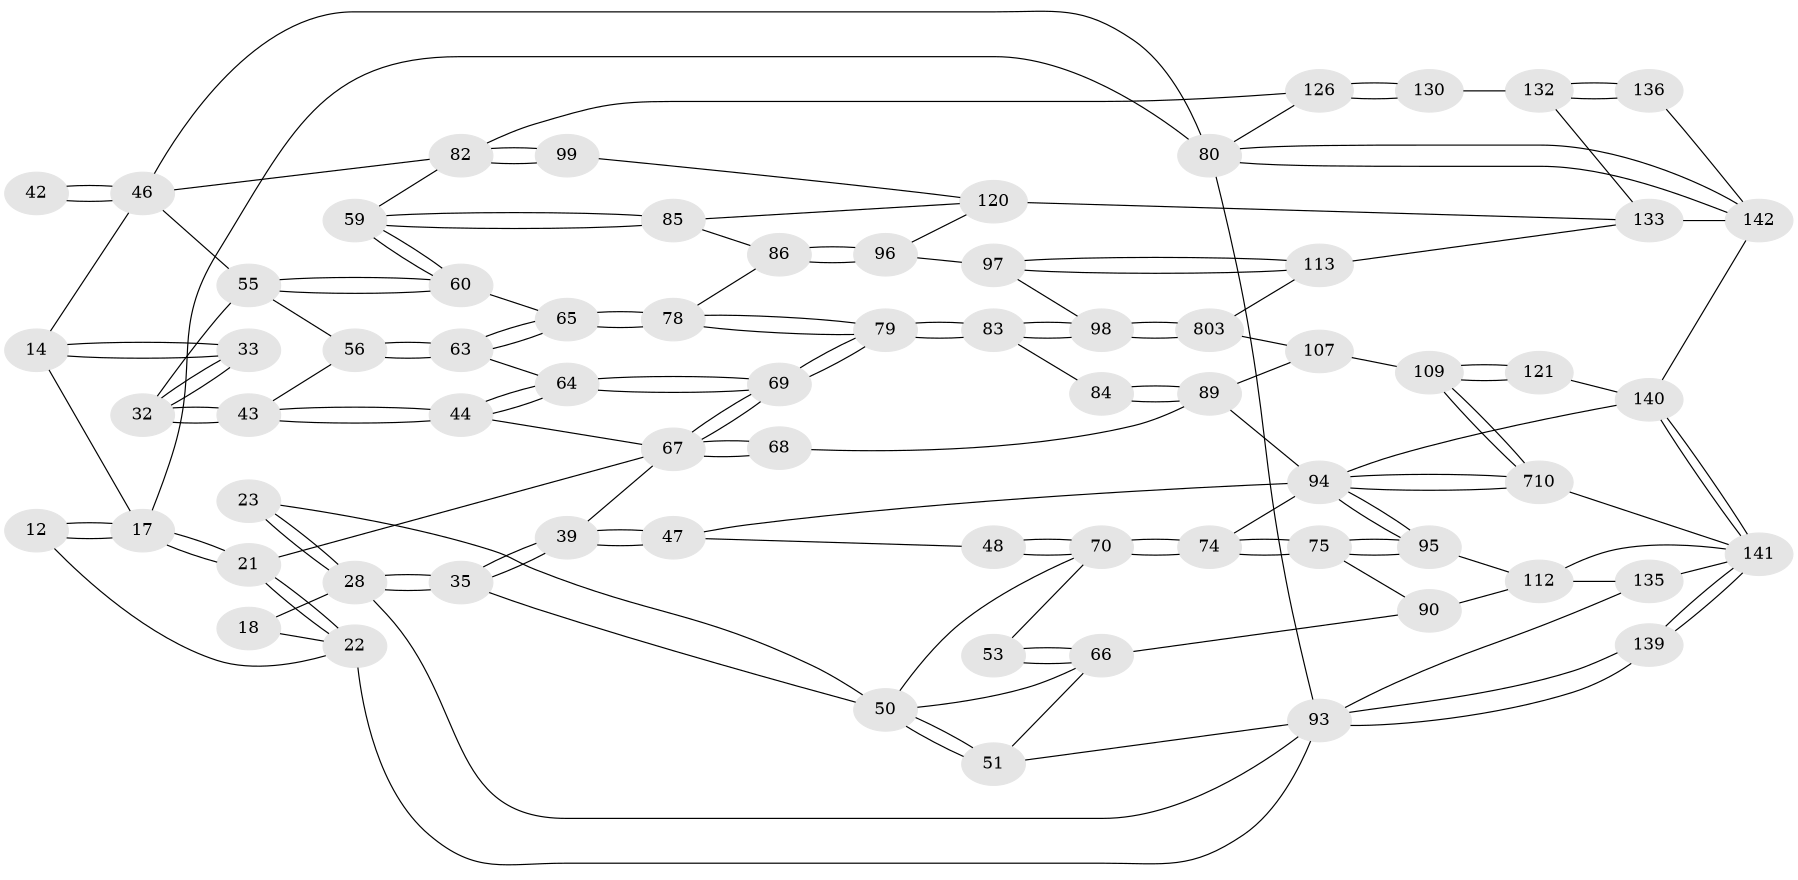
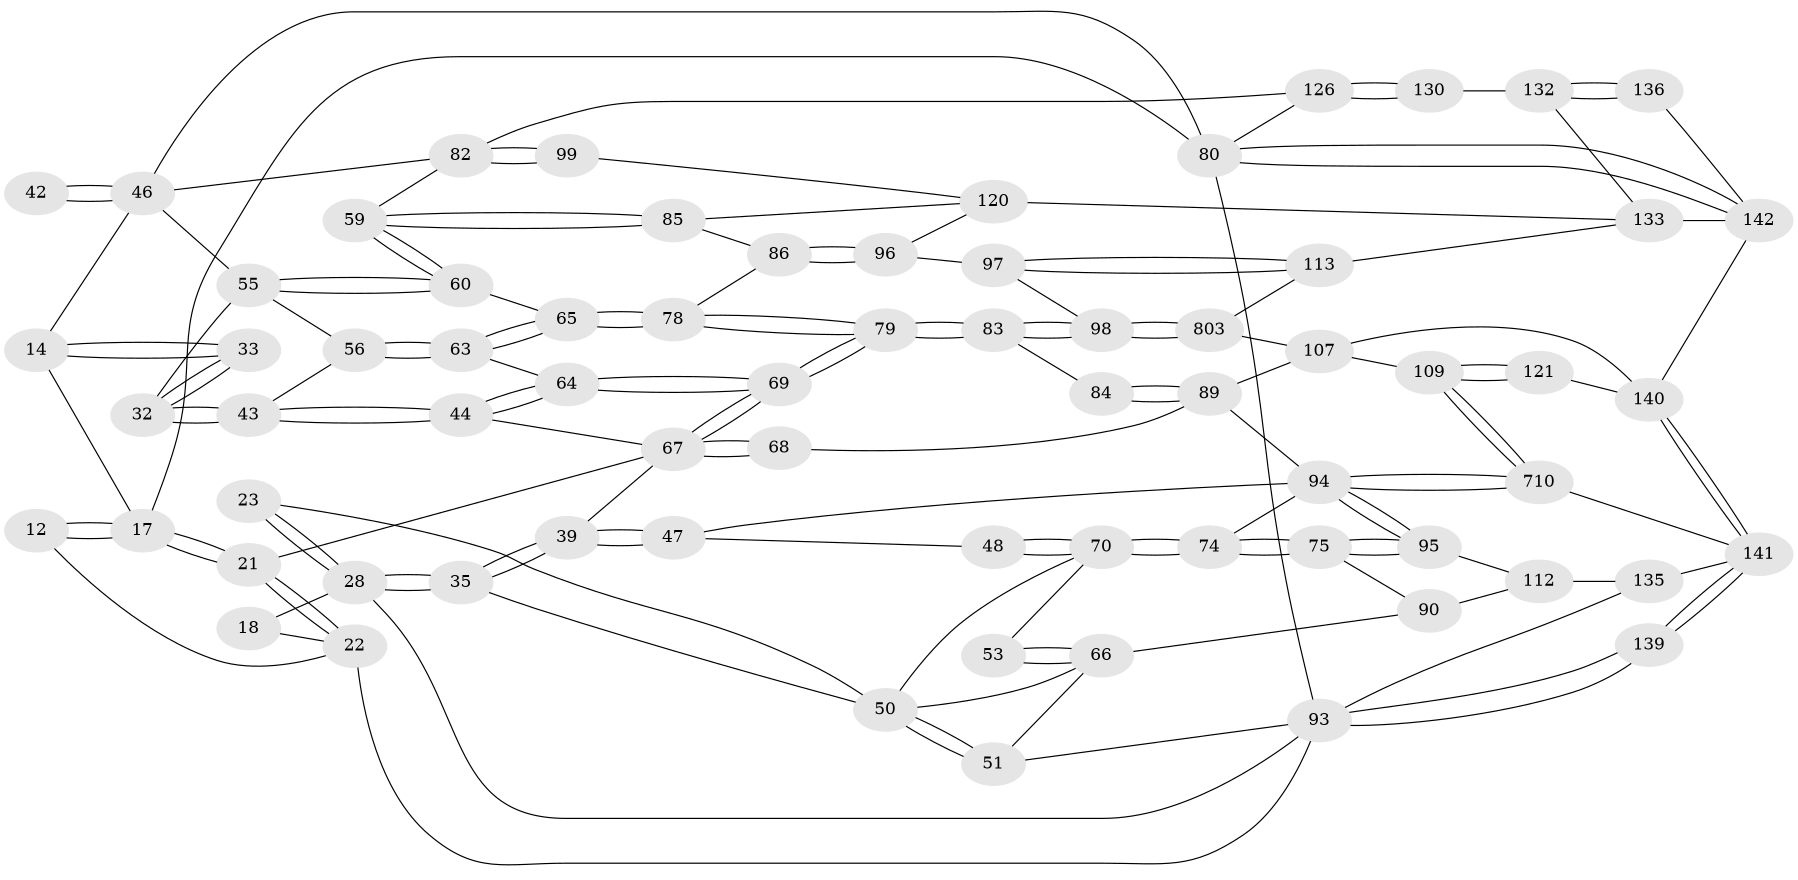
  graph {
    rankdir=LR
    node [color=gray90 style=filled]
    12 [super="+8"]
    17 [super="+16+15"]
    22 [super="+10"]
    21
    80 [super="+4"]
    93 [super="+6"]
    14 [super="+13"]
    33
    46 [super="+30+29+27"]
    55 [super="+31"]
    82 [super="+57+58"]
    67 [super="+45+40+41"]
    126 [super="+81"]
    142 [super="+137"]
    18
    28 [super="+20"]
    35
    69
    68
    135 [super="+92+115"]
    139
    23
    50 [super="+37+24"]
    70 [super="+52+49"]
    51 [super="+25"]
    66 [super="+62+54"]
    39
    32
    43
    44
    56
    60
    47
    48
    94 [super="+88+77+73"]
    42
    64
    63
    99
    95
    n41 [label=710]
    74
    90 [super="+76"]
    53
    65
    59
    85
    86
    120 [super="+102+101"]
    78
    79
    112 [super="+105+106+91"]
    89 [super="+87+72"]
    107 [super="+104"]
    83
    75
    96
    84
    98
    130 [super="+119+118"]
    n61 [label=803]
    133 [super="+124+125"]
    97
    109 [super="+108"]
    140 [super="+128+129+122"]
    141 [super="+123+138"]
    113
    121
    132 [super="+131"]
    136
    12 -- 17 [weight=3]
    12 -- 17
    12 -- 22
    17 -- 21
    17 -- 21
    17 -- 80
    22 -- 93
    21 -- 22
    21 -- 22
    21 -- 67
    80 -- 93 [weight=2]
    80 -- 126
    80 -- 142
    80 -- 142
    93 -- 135
    93 -- 139
    93 -- 139
    14 -- 17 [weight=2]
    14 -- 33
    14 -- 33
    14 -- 46
    46 -- 80
    46 -- 55
    46 -- 82
    55 -- 56
    55 -- 60
    55 -- 60
    82 -- 126
    82 -- 99 [weight=2]
    82 -- 99
    67 -- 69
    67 -- 69
    67 -- 68 [weight=2]
    67 -- 68
    126 -- 130 [weight=2]
    126 -- 130
    18 -- 22 [weight=2]
    18 -- 28
    28 -- 93
    28 -- 35
    28 -- 35
    35 -- 50
    35 -- 39
    35 -- 39
    69 -- 79
    69 -- 79
    68 -- 89
    135 -- 141 [weight=2]
    139 -- 141 [weight=2]
    139 -- 141
    23 -- 28 [weight=2]
    23 -- 28
    23 -- 50
    50 -- 70
    50 -- 51 [weight=2]
    50 -- 51
    50 -- 66
    70 -- 74
    70 -- 74
    51 -- 93
    51 -- 66
    66 -- 90 [weight=2]
    39 -- 67
    39 -- 47
    39 -- 47
    32 -- 33
    32 -- 33
    32 -- 55
    32 -- 43
    32 -- 43
    43 -- 44
    43 -- 44
    43 -- 56
    44 -- 67
    44 -- 64
    44 -- 64
    56 -- 63
    56 -- 63
    60 -- 65
    47 -- 48
    47 -- 94
    48 -- 70 [weight=2]
    48 -- 70
    94 -- 95
    94 -- 95
    94 -- n41
    94 -- n41
    42 -- 46 [weight=3]
    42 -- 46
    64 -- 69
    64 -- 69
    63 -- 64
    63 -- 65
    63 -- 65
    99 -- 120
    95 -- 112
    n41 -- 141
    74 -- 94
    74 -- 75
    74 -- 75
    90 -- 112
    53 -- 70
    53 -- 66 [weight=2]
    53 -- 66
    65 -- 78
    65 -- 78
    59 -- 82
    59 -- 60
    59 -- 60
    59 -- 85
    59 -- 85
    85 -- 86
    85 -- 120
    86 -- 96
    86 -- 96
    120 -- 133
    78 -- 86
    78 -- 79
    78 -- 79
    79 -- 83
    79 -- 83
    112 -- 135 [weight=3]
-   112 -- 141
    89 -- 94 [weight=2]
    89 -- 107
    107 -- 109
-   94 -- 140
+   107 -- 140
    83 -- 84
    83 -- 98
    83 -- 98
    75 -- 95
    75 -- 95
    75 -- 90
    96 -- 120
    96 -- 97
    84 -- 89 [weight=2]
    84 -- 89
    98 -- n61
    98 -- n61
    130 -- 132
    n61 -- 107
    n61 -- 113
    133 -- 142 [weight=2]
    97 -- 98
    97 -- 113
    97 -- 113
    109 -- n41
    109 -- n41
    109 -- 121 [weight=2]
    109 -- 121
    140 -- 142 [weight=2]
    140 -- 141 [weight=2]
    140 -- 141
    113 -- 133
    121 -- 140
    132 -- 133
    132 -- 136 [weight=2]
    132 -- 136
    136 -- 142
  }
